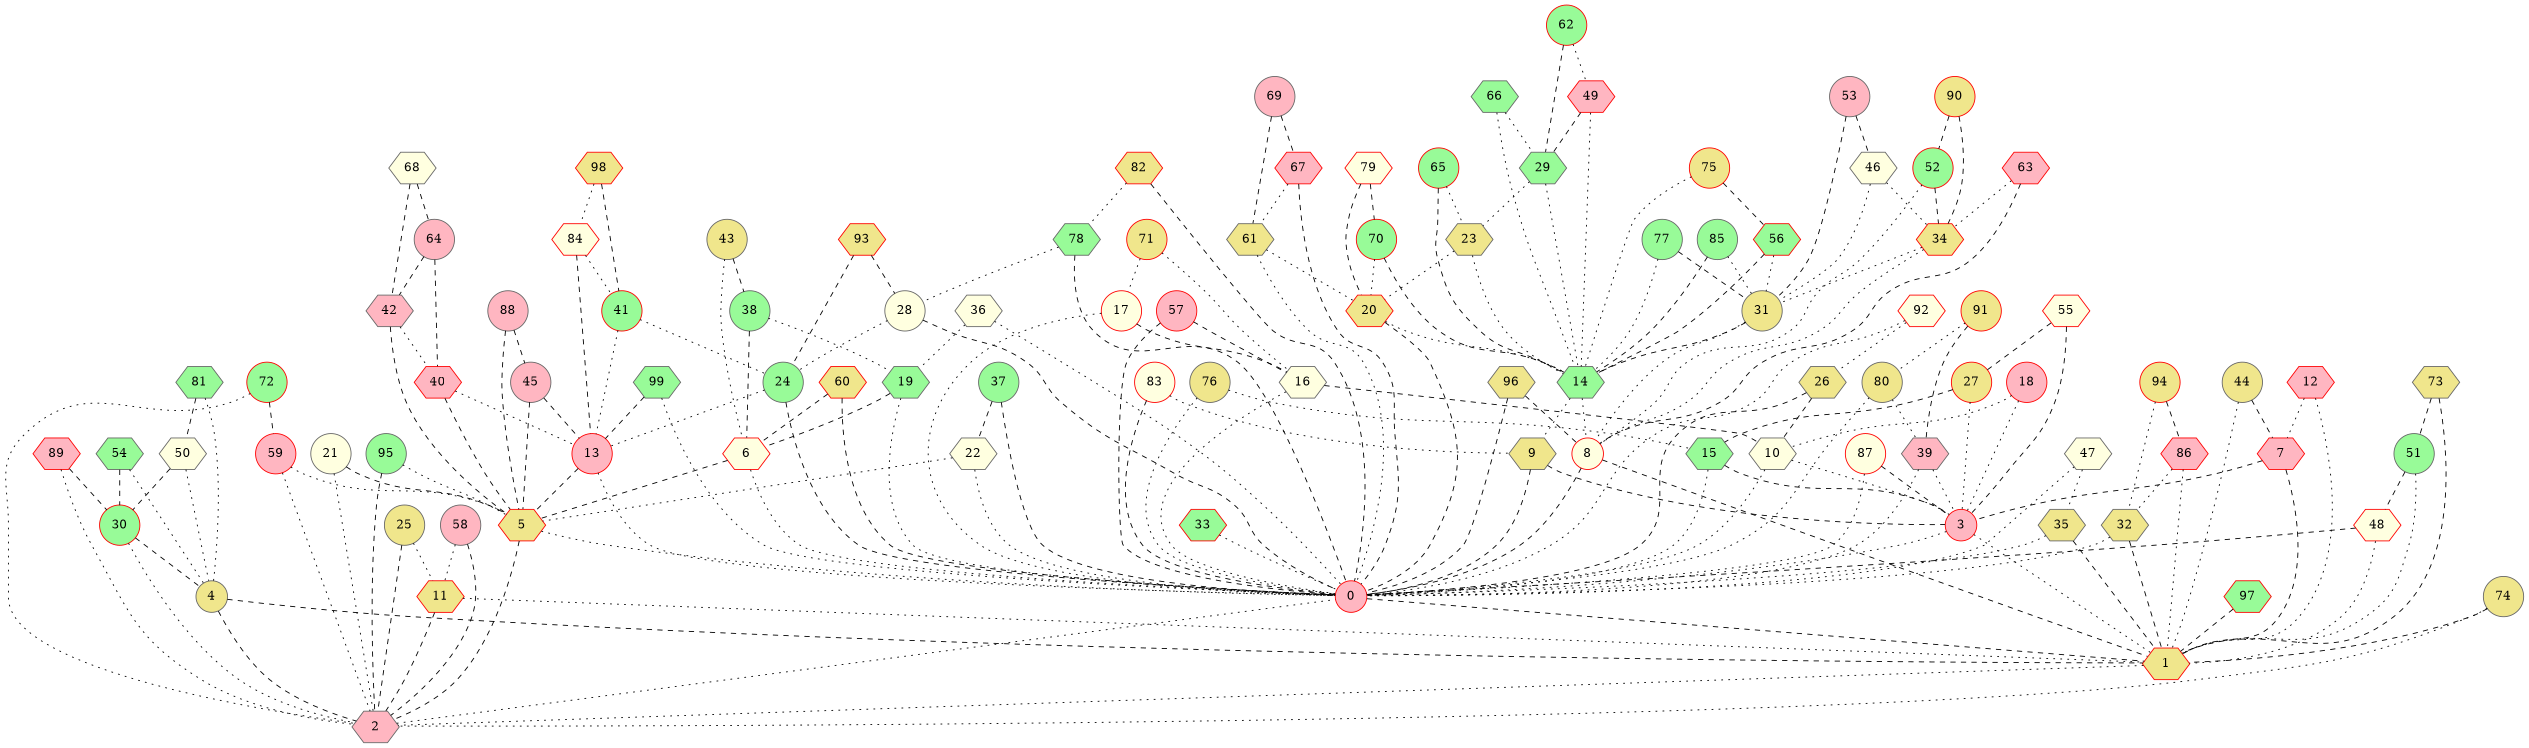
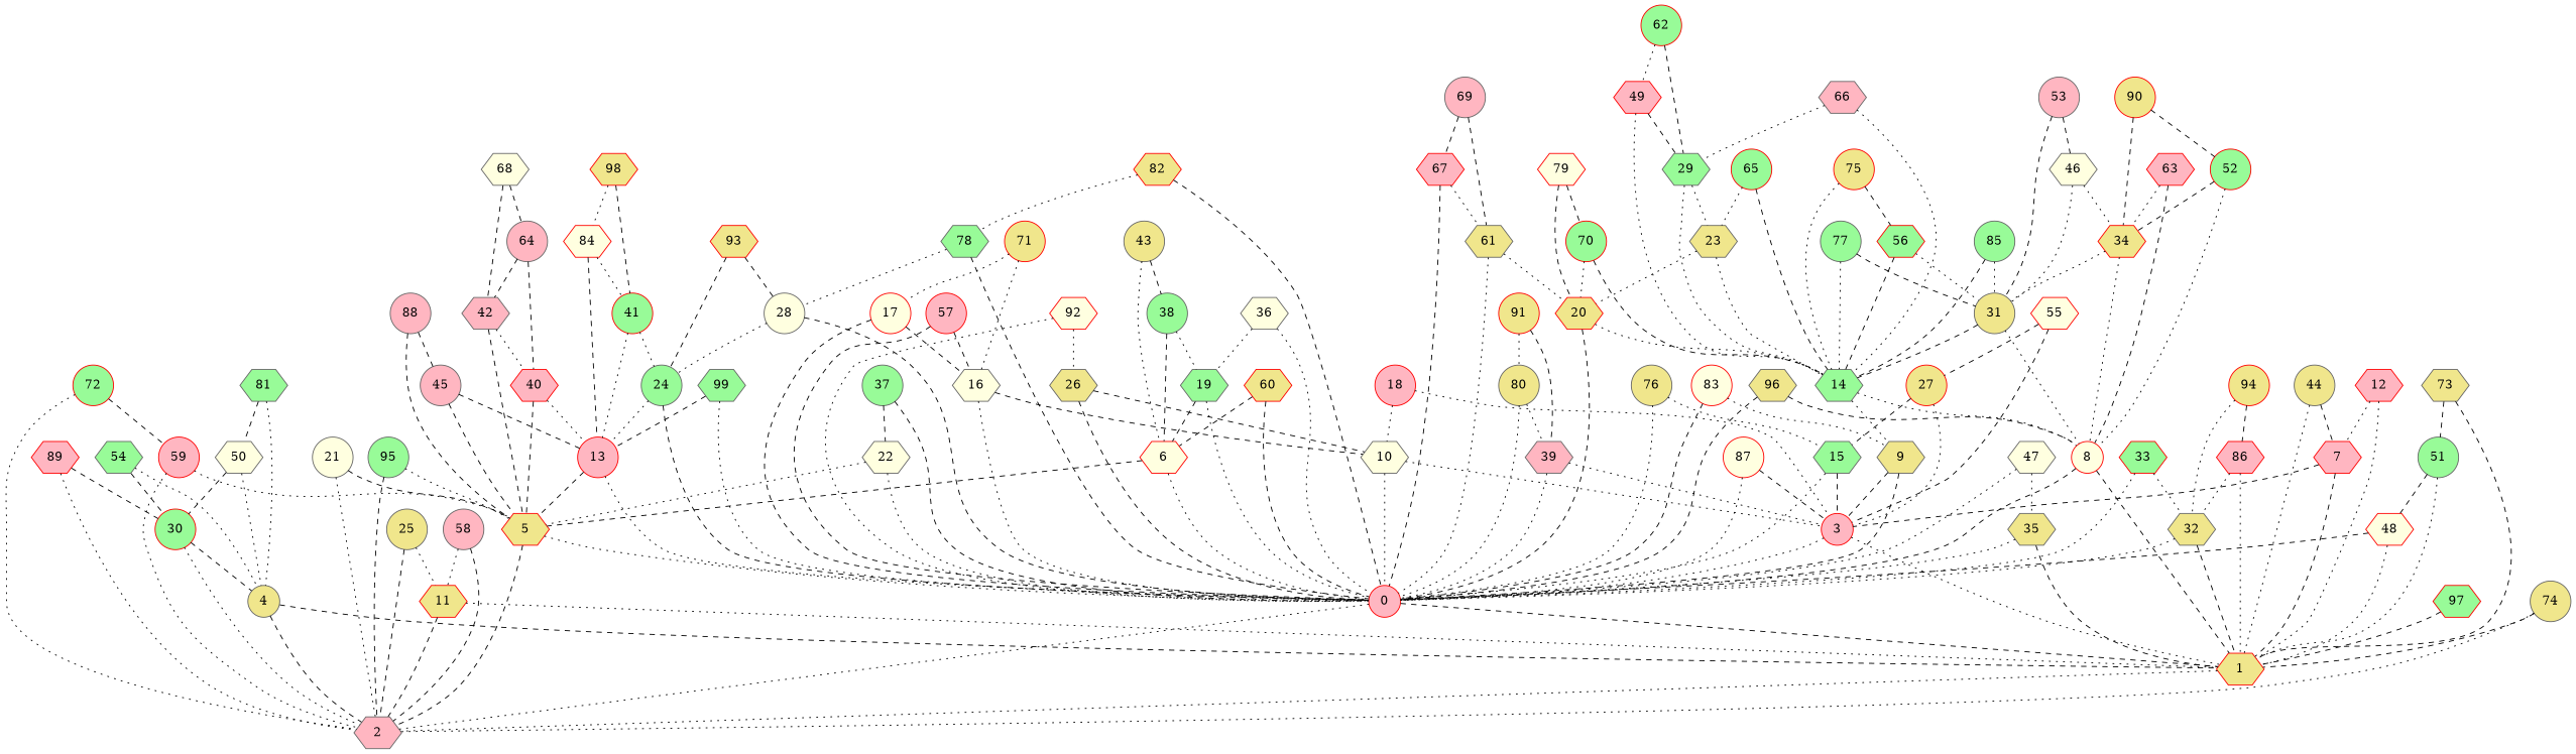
  graph {
    node [color=gray40 fillcolor=khaki shape=hexagon style=filled]
    edge [style=dotted]
    0 [color=red fillcolor=lightpink shape=circle]
    1 [color=red]
    2 [fillcolor=lightpink]
    3 [color=red fillcolor=lightpink shape=circle]
    4 [shape=circle]
    5 [color=red]
    6 [color=red fillcolor=lightyellow]
    7 [color=red fillcolor=lightpink]
    8 [color=red fillcolor=lightyellow shape=circle]
    9
    10 [fillcolor=lightyellow]
    11 [color=red]
    12 [color=red fillcolor=lightpink]
    13 [color=red fillcolor=lightpink shape=circle]
    14 [fillcolor=palegreen]
    15 [fillcolor=palegreen]
    16 [fillcolor=lightyellow]
    17 [color=red fillcolor=lightyellow shape=circle]
    18 [color=red fillcolor=lightpink shape=circle]
    19 [fillcolor=palegreen]
    20 [color=red]
    21 [fillcolor=lightyellow shape=circle]
    22 [fillcolor=lightyellow]
    23
    24 [fillcolor=palegreen shape=circle]
    25 [shape=circle]
    26
    27 [color=red shape=circle]
    28 [fillcolor=lightyellow shape=circle]
    29 [fillcolor=palegreen]
    30 [color=red fillcolor=palegreen shape=circle]
    31 [shape=circle]
    32
    33 [color=red fillcolor=palegreen]
    34 [color=red]
    35
    36 [fillcolor=lightyellow]
    37 [fillcolor=palegreen shape=circle]
    38 [fillcolor=palegreen shape=circle]
    39 [fillcolor=lightpink]
    40 [color=red fillcolor=lightpink]
    41 [color=red fillcolor=palegreen shape=circle]
    42 [fillcolor=lightpink]
    43 [shape=circle]
    44 [shape=circle]
    45 [fillcolor=lightpink shape=circle]
    46 [fillcolor=lightyellow]
    47 [fillcolor=lightyellow]
    48 [color=red fillcolor=lightyellow]
    49 [color=red fillcolor=lightpink]
    50 [fillcolor=lightyellow]
    51 [fillcolor=palegreen shape=circle]
    52 [color=red fillcolor=palegreen shape=circle]
    53 [fillcolor=lightpink shape=circle]
    54 [fillcolor=palegreen]
    55 [color=red fillcolor=lightyellow]
    56 [color=red fillcolor=palegreen]
    57 [color=red fillcolor=lightpink shape=circle]
    58 [fillcolor=lightpink shape=circle]
    59 [color=red fillcolor=lightpink shape=circle]
    60 [color=red]
    61
    62 [color=red fillcolor=palegreen shape=circle]
    63 [color=red fillcolor=lightpink]
    64 [fillcolor=lightpink shape=circle]
    65 [color=red fillcolor=palegreen shape=circle]
-   66 [fillcolor=palegreen]
+   66 [fillcolor=lightpink]
    67 [color=red fillcolor=lightpink]
    68 [fillcolor=lightyellow]
    69 [fillcolor=lightpink shape=circle]
    70 [color=red fillcolor=palegreen shape=circle]
    71 [color=red shape=circle]
    72 [color=red fillcolor=palegreen shape=circle]
    73
    74 [shape=circle]
    75 [color=red shape=circle]
    76 [shape=circle]
    77 [fillcolor=palegreen shape=circle]
    78 [fillcolor=palegreen]
    79 [color=red fillcolor=lightyellow]
    80 [shape=circle]
    81 [fillcolor=palegreen]
    82 [color=red]
    83 [color=red fillcolor=lightyellow shape=circle]
    84 [color=red fillcolor=lightyellow]
    85 [fillcolor=palegreen shape=circle]
    86 [color=red fillcolor=lightpink]
    87 [color=red fillcolor=lightyellow shape=circle]
    88 [fillcolor=lightpink shape=circle]
    89 [color=red fillcolor=lightpink]
    90 [color=red shape=circle]
    91 [color=red shape=circle]
    92 [color=red fillcolor=lightyellow]
    93 [color=red]
    94 [color=red shape=circle]
    95 [fillcolor=palegreen shape=circle]
    96
    97 [color=red fillcolor=palegreen]
    98 [color=red]
    99 [fillcolor=palegreen]
    0 -- 1 [style=dashed]
    1 -- 2
    2 -- 0
    3 -- 0
    3 -- 1
    4 -- 1 [style=dashed]
    4 -- 2 [style=dashed]
    5 -- 0
    5 -- 2 [style=dashed]
    6 -- 0
    6 -- 5 [style=dashed]
    7 -- 1 [style=dashed]
    7 -- 3 [style=dashed]
    8 -- 0 [style=dashed]
    8 -- 1 [style=dashed]
    9 -- 0 [style=dashed]
    9 -- 3 [style=dashed]
    10 -- 0
    10 -- 3
    11 -- 1
    11 -- 2 [style=dashed]
    12 -- 1
    12 -- 7
    13 -- 0
    13 -- 5 [style=dashed]
    14 -- 8
    14 -- 9
    15 -- 0
    15 -- 3 [style=dashed]
    16 -- 0
    16 -- 10 [style=dashed]
-   17 -- 0
+   17 -- 0 [style=dashed]
    17 -- 16 [style=dashed]
    18 -- 3
    18 -- 10
    19 -- 0
    19 -- 6 [style=dashed]
    20 -- 0 [style=dashed]
    20 -- 14
    21 -- 2
    21 -- 5 [style=dashed]
    22 -- 0
    22 -- 5
    23 -- 14
    23 -- 20
    24 -- 0 [style=dashed]
    24 -- 13
    25 -- 2 [style=dashed]
    25 -- 11
    26 -- 0 [style=dashed]
    26 -- 10 [style=dashed]
    27 -- 3
    27 -- 15 [style=dashed]
    28 -- 0 [style=dashed]
    28 -- 24
    29 -- 14
    29 -- 23
    30 -- 2
    30 -- 4 [style=dashed]
    31 -- 8
    31 -- 14 [style=dashed]
    32 -- 0
    32 -- 1 [style=dashed]
    33 -- 0
+   33 -- 32
    34 -- 8
    34 -- 31
    35 -- 0
    35 -- 1 [style=dashed]
    36 -- 0
    36 -- 19
    37 -- 0 [style=dashed]
    37 -- 22 [style=dashed]
    38 -- 6 [style=dashed]
    38 -- 19
    39 -- 0
    39 -- 3
    40 -- 5 [style=dashed]
    40 -- 13
    41 -- 13
    41 -- 24
    42 -- 5 [style=dashed]
    42 -- 40
    43 -- 6
    43 -- 38 [style=dashed]
    44 -- 1
    44 -- 7 [style=dashed]
    45 -- 5 [style=dashed]
    45 -- 13 [style=dashed]
    46 -- 31
    46 -- 34
    47 -- 0
    47 -- 35
    48 -- 0 [style=dashed]
    48 -- 1
    49 -- 14
    49 -- 29 [style=dashed]
    50 -- 4
    50 -- 30 [style=dashed]
    51 -- 1
    51 -- 48 [style=dashed]
    52 -- 8
    52 -- 34 [style=dashed]
    53 -- 31 [style=dashed]
    53 -- 46 [style=dashed]
    54 -- 4
    54 -- 30 [style=dashed]
    55 -- 3 [style=dashed]
    55 -- 27 [style=dashed]
    56 -- 14 [style=dashed]
    56 -- 31
    57 -- 0 [style=dashed]
    57 -- 16 [style=dashed]
    58 -- 2 [style=dashed]
    58 -- 11
    59 -- 2
    59 -- 5
    60 -- 0 [style=dashed]
    60 -- 6 [style=dashed]
    61 -- 0
    61 -- 20
    62 -- 29 [style=dashed]
    62 -- 49
    63 -- 8 [style=dashed]
    63 -- 34
    64 -- 40 [style=dashed]
    64 -- 42 [style=dashed]
    65 -- 14 [style=dashed]
    65 -- 23
    66 -- 14
    66 -- 29
    67 -- 0 [style=dashed]
    67 -- 61
    68 -- 42 [style=dashed]
    68 -- 64 [style=dashed]
    69 -- 61 [style=dashed]
    69 -- 67 [style=dashed]
    70 -- 14 [style=dashed]
    70 -- 20
    71 -- 16
    71 -- 17
    72 -- 2
    72 -- 59 [style=dashed]
    73 -- 1 [style=dashed]
    73 -- 51 [style=dashed]
    74 -- 1 [style=dashed]
    74 -- 2
    75 -- 14
    75 -- 56 [style=dashed]
    76 -- 0
    76 -- 15
    77 -- 14
    77 -- 31 [style=dashed]
    78 -- 0 [style=dashed]
    78 -- 28
    79 -- 20 [style=dashed]
    79 -- 70 [style=dashed]
    80 -- 0
    80 -- 39
    81 -- 4
    81 -- 50 [style=dashed]
    82 -- 0 [style=dashed]
    82 -- 78
    83 -- 0 [style=dashed]
    83 -- 9
    84 -- 13 [style=dashed]
    84 -- 41
    85 -- 14 [style=dashed]
    85 -- 31
    86 -- 1
    86 -- 32
    87 -- 0
    87 -- 3 [style=dashed]
    88 -- 5 [style=dashed]
    88 -- 45 [style=dashed]
    89 -- 2
    89 -- 30 [style=dashed]
    90 -- 34 [style=dashed]
    90 -- 52 [style=dashed]
    91 -- 39 [style=dashed]
    91 -- 80
    92 -- 0
    92 -- 26
    93 -- 24 [style=dashed]
    93 -- 28 [style=dashed]
    94 -- 32
    94 -- 86 [style=dashed]
    95 -- 2 [style=dashed]
    95 -- 5
    96 -- 0 [style=dashed]
    96 -- 8 [style=dashed]
    97 -- 1 [style=dashed]
    98 -- 41 [style=dashed]
    98 -- 84
    99 -- 0
    99 -- 13 [style=dashed]
  }
